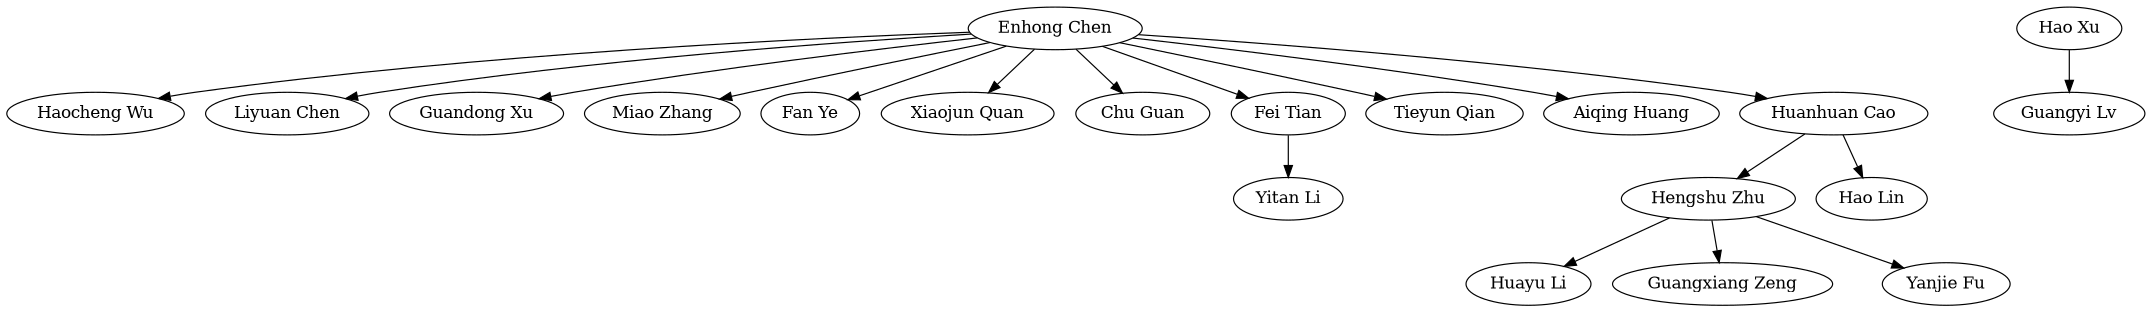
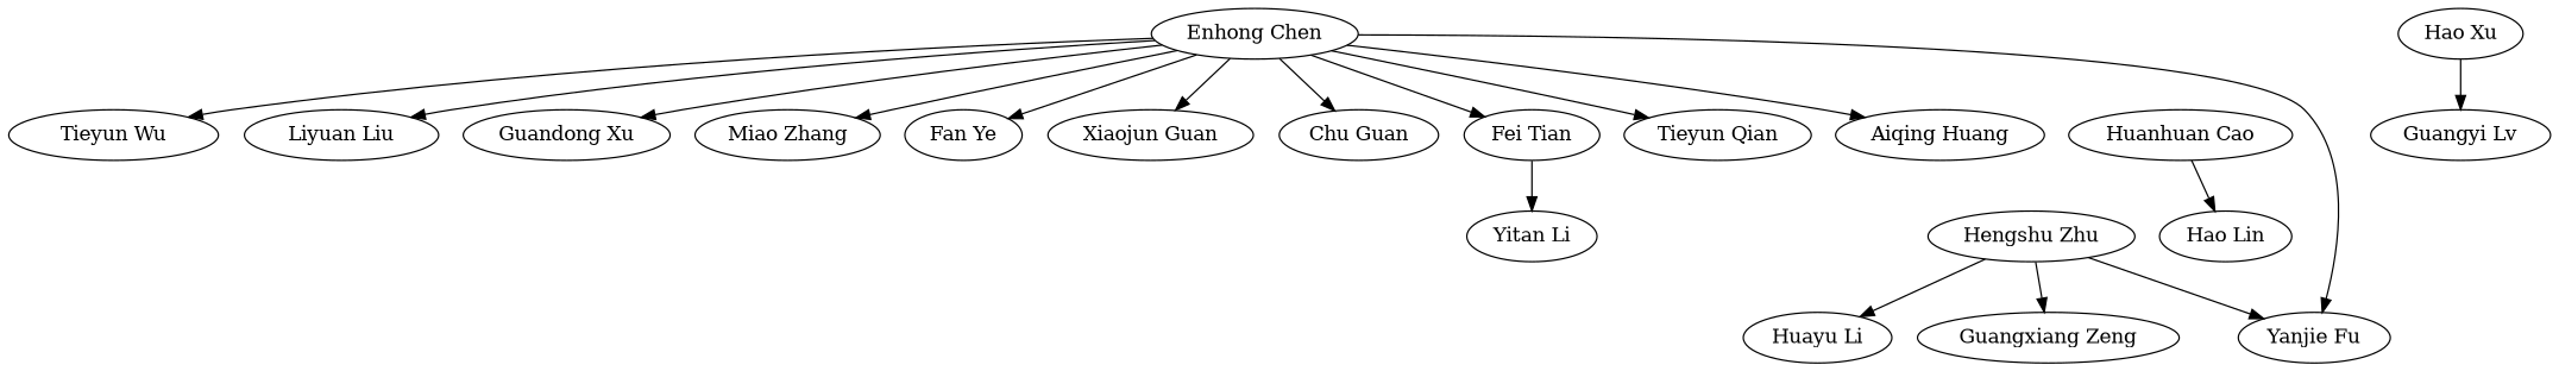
  strict digraph {
    "Enhong Chen"
-   "Haocheng Wu"
-   "Liyuan Liu" [label="Liyuan Chen"]
+   "Haocheng Wu" [label="Tieyun Wu"]
+   "Liyuan Liu"
    "Guandong Xu"
    "Miao Zhang"
    "Fan Ye"
-   "Xiaojun Quan"
+   "Xiaojun Quan" [label="Xiaojun Guan"]
    "Chu Guan"
    "Fei Tian"
    "Tieyun Qian"
    "Aiqing Huang"
    "Huanhuan Cao"
    "Yitan Li"
    "Hengshu Zhu"
    "Hao Lin"
    "Huayu Li"
    "Yanjie Fu"
    "Guangxiang Zeng"
    n19 [label="Hao Xu"]
    "Guangyi Lv"
    "Enhong Chen" -> "Haocheng Wu"
    "Enhong Chen" -> "Liyuan Liu"
    "Enhong Chen" -> "Guandong Xu"
    "Enhong Chen" -> "Miao Zhang"
    "Enhong Chen" -> "Fan Ye"
    "Enhong Chen" -> "Xiaojun Quan"
    "Enhong Chen" -> "Chu Guan"
    "Enhong Chen" -> "Fei Tian"
    "Enhong Chen" -> "Tieyun Qian"
    "Enhong Chen" -> "Aiqing Huang"
-   "Enhong Chen" -> "Huanhuan Cao"
+   "Enhong Chen" -> "Yanjie Fu"
    "Fei Tian" -> "Yitan Li"
-   "Huanhuan Cao" -> "Hengshu Zhu"
    "Huanhuan Cao" -> "Hao Lin"
    "Hengshu Zhu" -> "Huayu Li"
    "Hengshu Zhu" -> "Yanjie Fu"
    "Hengshu Zhu" -> "Guangxiang Zeng"
    n19 -> "Guangyi Lv"
  }
